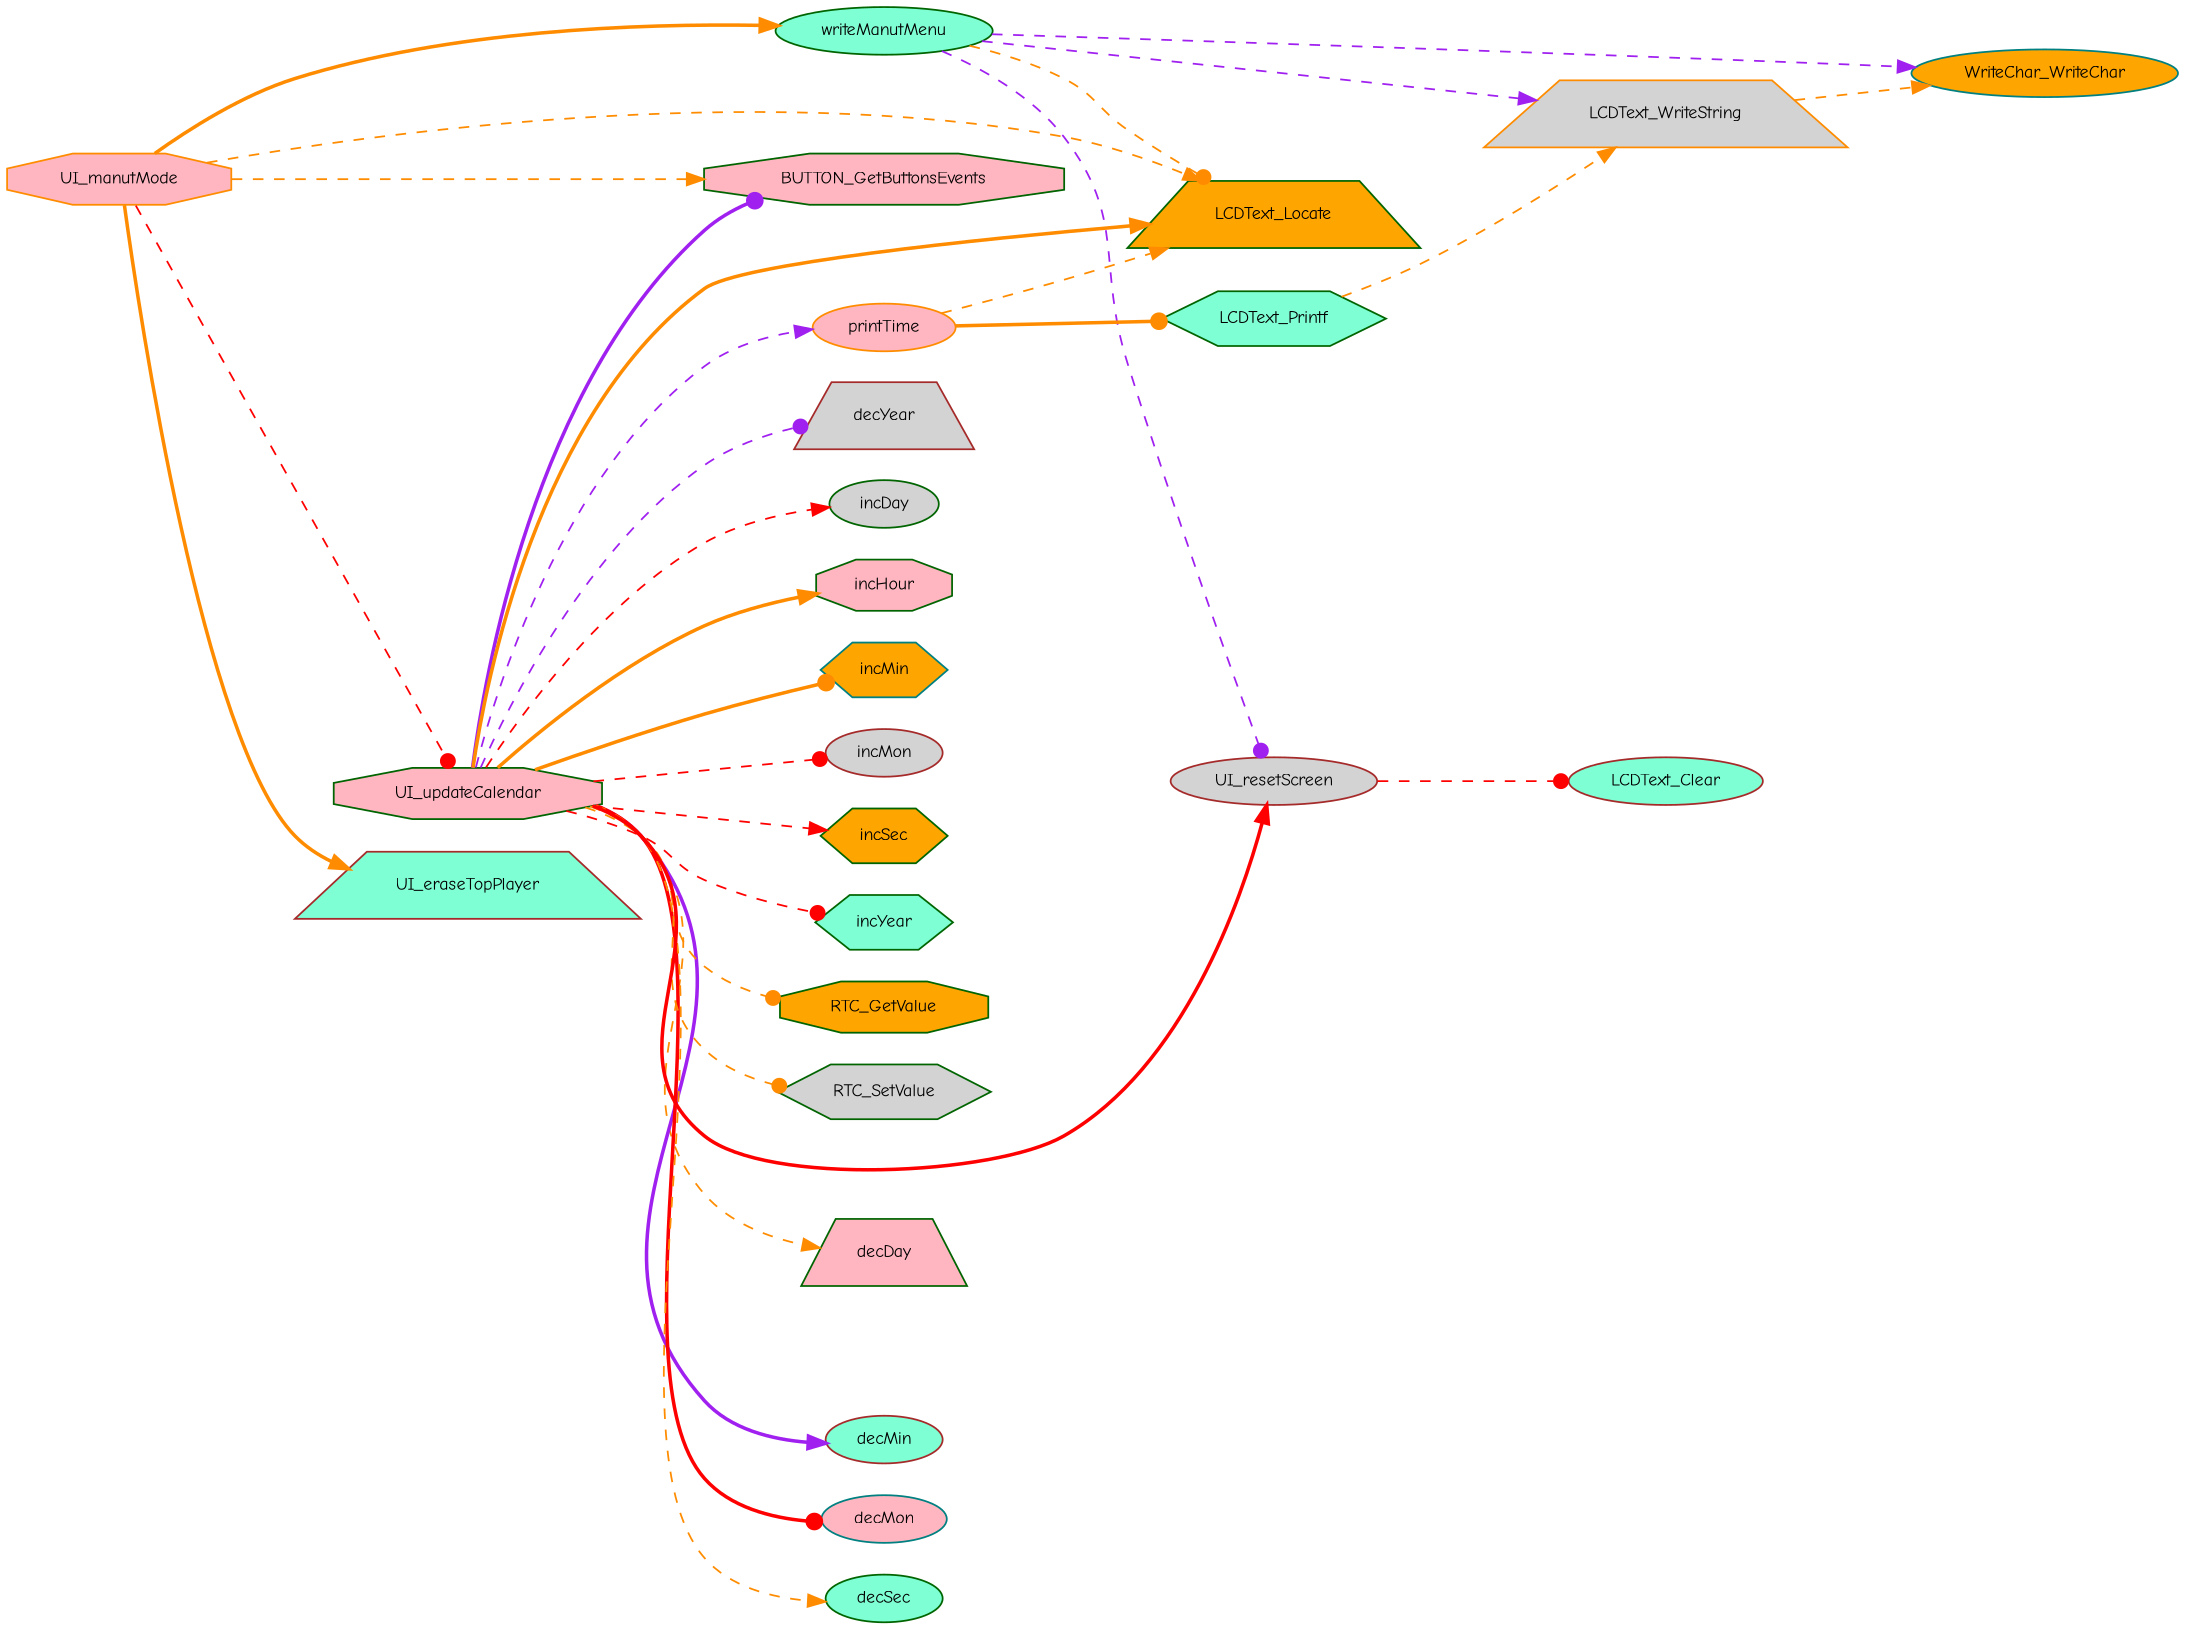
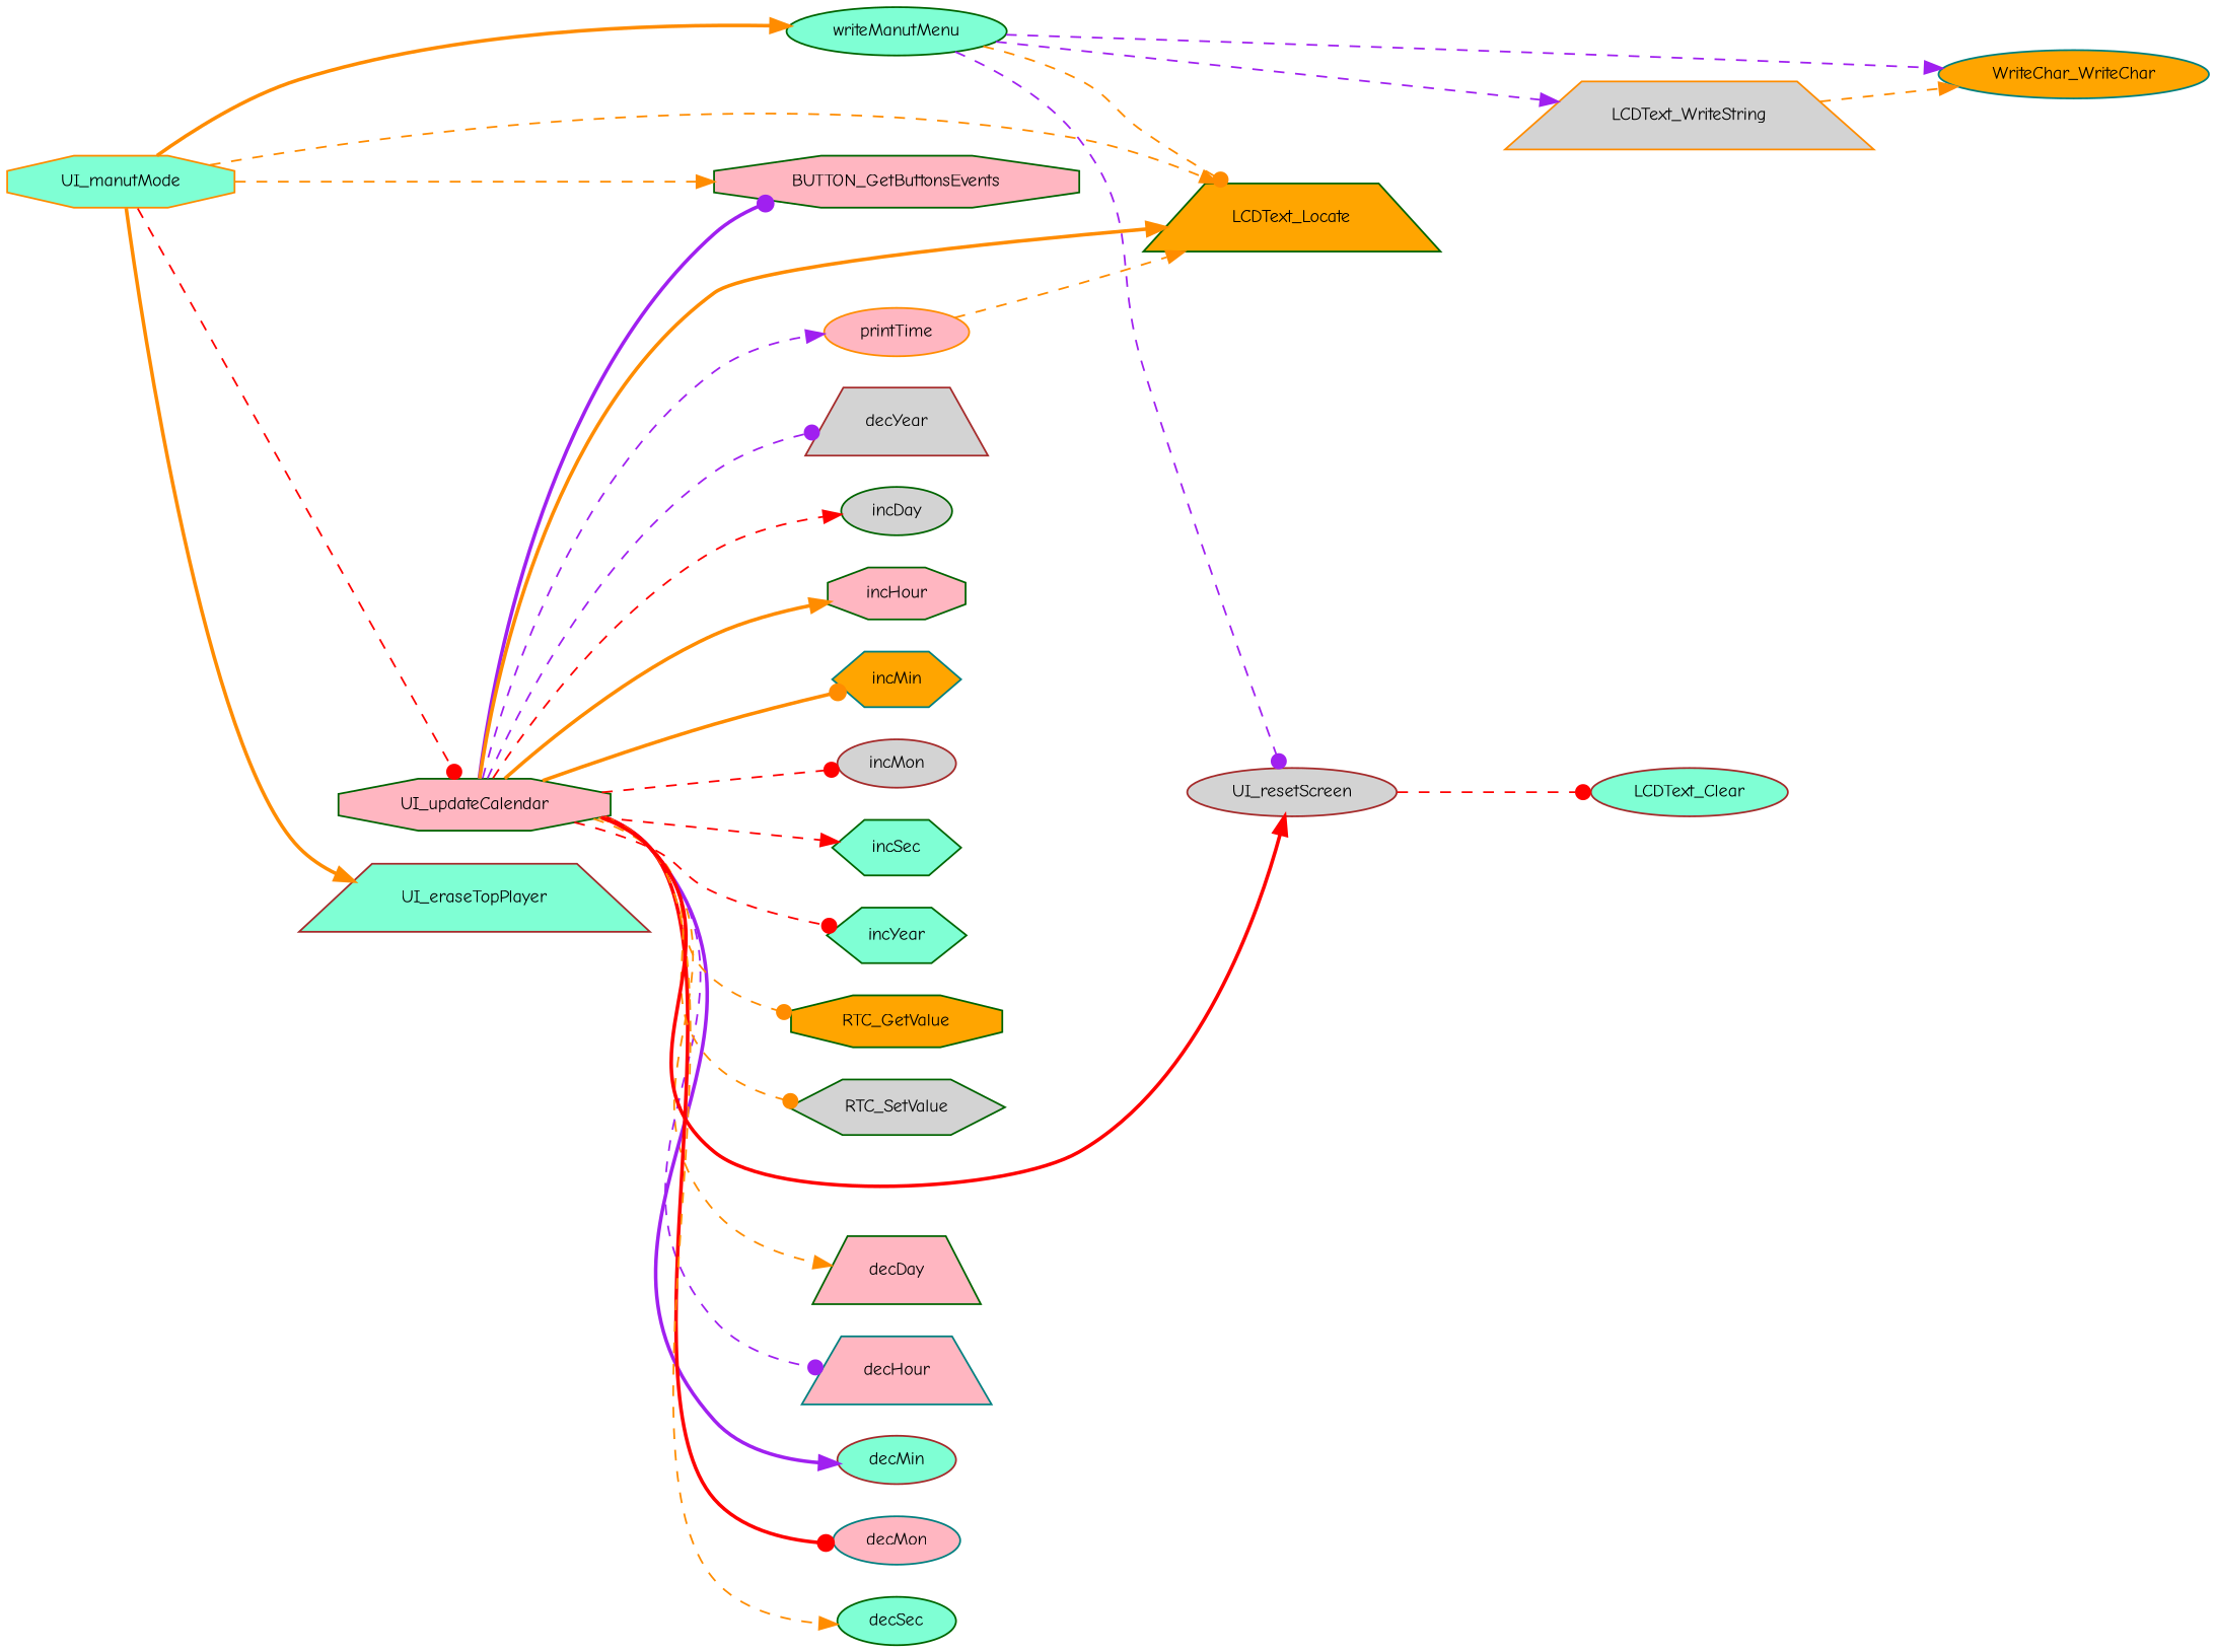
  digraph {
    fontname="Comic Neue"
    rankdir=LR
    node [color=darkgreen fillcolor=lightpink fontname="Comic Neue" fontsize=10 shape=ellipse style=filled]
    edge [arrowhead=normal color=darkorange fontname="Comic Neue" fontsize=10 labelfontname=Helvetica labelfontsize=10 style=dashed]
-   n1 [color=darkorange fontcolor=black height=0.2 label=UI_manutMode shape=octagon width=0.4]
+   n1 [color=darkorange fillcolor=aquamarine fontcolor=black height=0.2 label=UI_manutMode shape=octagon width=0.4]
    n2 [height=0.2 label=BUTTON_GetButtonsEvents shape=octagon width=0.4]
    n3 [fillcolor=orange height=0.2 label=LCDText_Locate shape=trapezium width=0.4]
    n4 [color=brown fillcolor=aquamarine height=0.2 label=UI_eraseTopPlayer shape=trapezium width=0.4]
    n5 [height=0.2 label=UI_updateCalendar shape=octagon width=0.4]
    n6 [fillcolor=aquamarine height=0.2 label=writeManutMenu width=0.4]
    n7 [height=0.2 label=decDay shape=trapezium width=0.4]
+   n8 [color=teal height=0.2 label=decHour shape=trapezium width=0.4]
    n9 [color=brown fillcolor=aquamarine height=0.2 label=decMin width=0.4]
    n10 [color=teal height=0.2 label=decMon width=0.4]
    n11 [fillcolor=aquamarine height=0.2 label=decSec width=0.4]
    n12 [color=brown fillcolor=lightgrey height=0.2 label=decYear shape=trapezium width=0.4]
    n13 [fillcolor=lightgrey height=0.2 label=incDay width=0.4]
    n14 [height=0.2 label=incHour shape=octagon width=0.4]
    n15 [color=teal fillcolor=orange height=0.2 label=incMin shape=hexagon width=0.4]
    n16 [color=brown fillcolor=lightgrey height=0.2 label=incMon width=0.4]
-   n17 [fillcolor=orange height=0.2 label=incSec shape=hexagon width=0.4]
+   n17 [fillcolor=aquamarine height=0.2 label=incSec shape=hexagon width=0.4]
    n18 [fillcolor=aquamarine height=0.2 label=incYear shape=hexagon width=0.4]
    n19 [color=darkorange height=0.2 label=printTime width=0.4]
    n20 [fillcolor=orange height=0.2 label=RTC_GetValue shape=octagon width=0.4]
    n21 [fillcolor=lightgrey height=0.2 label=RTC_SetValue shape=hexagon width=0.4]
    n22 [color=brown fillcolor=lightgrey height=0.2 label=UI_resetScreen width=0.4]
    n23 [color=darkorange fillcolor=lightgrey height=0.2 label=LCDText_WriteString shape=trapezium width=0.4]
    n24 [color=teal fillcolor=orange height=0.2 label=WriteChar_WriteChar width=0.4]
-   n25 [fillcolor=aquamarine height=0.2 label=LCDText_Printf shape=hexagon width=0.4]
    n26 [color=brown fillcolor=aquamarine height=0.2 label=LCDText_Clear width=0.4]
    n1 -> n2
    n1 -> n3
    n1 -> n4 [style=bold]
    n1 -> n5 [arrowhead=dot color=red]
    n1 -> n6 [style=bold]
    n5 -> n2 [arrowhead=dot color=purple style=bold]
    n5 -> n3 [style=bold]
    n5 -> n7
+   n5 -> n8 [arrowhead=dot color=purple]
    n5 -> n9 [color=purple style=bold]
    n5 -> n10 [arrowhead=dot color=red style=bold]
    n5 -> n11
    n5 -> n12 [arrowhead=dot color=purple]
    n5 -> n13 [color=red]
    n5 -> n14 [style=bold]
    n5 -> n15 [arrowhead=dot style=bold]
    n5 -> n16 [arrowhead=dot color=red]
    n5 -> n17 [color=red]
    n5 -> n18 [arrowhead=dot color=red]
    n5 -> n19 [color=purple]
    n5 -> n20 [arrowhead=dot]
    n5 -> n21 [arrowhead=dot]
    n5 -> n22 [color=red style=bold]
    n6 -> n3 [arrowhead=dot]
    n6 -> n22 [arrowhead=dot color=purple]
    n6 -> n23 [color=purple]
    n6 -> n24 [color=purple]
    n19 -> n3
-   n19 -> n25 [arrowhead=dot style=bold]
    n22 -> n26 [arrowhead=dot color=red]
    n23 -> n24
-   n25 -> n23
  }
